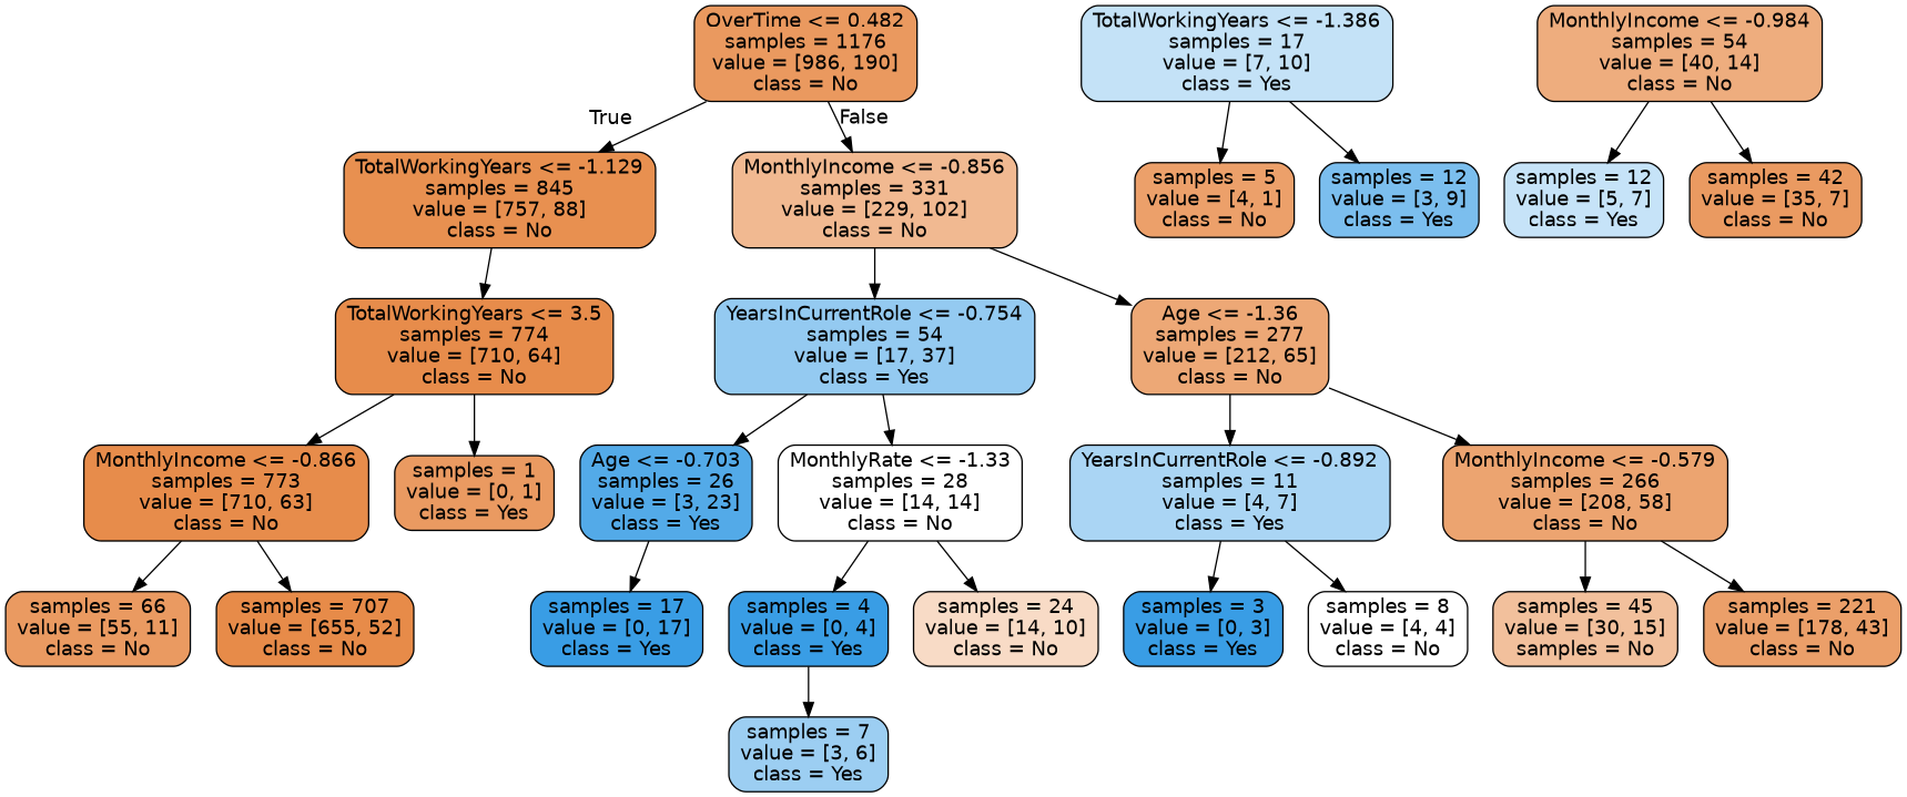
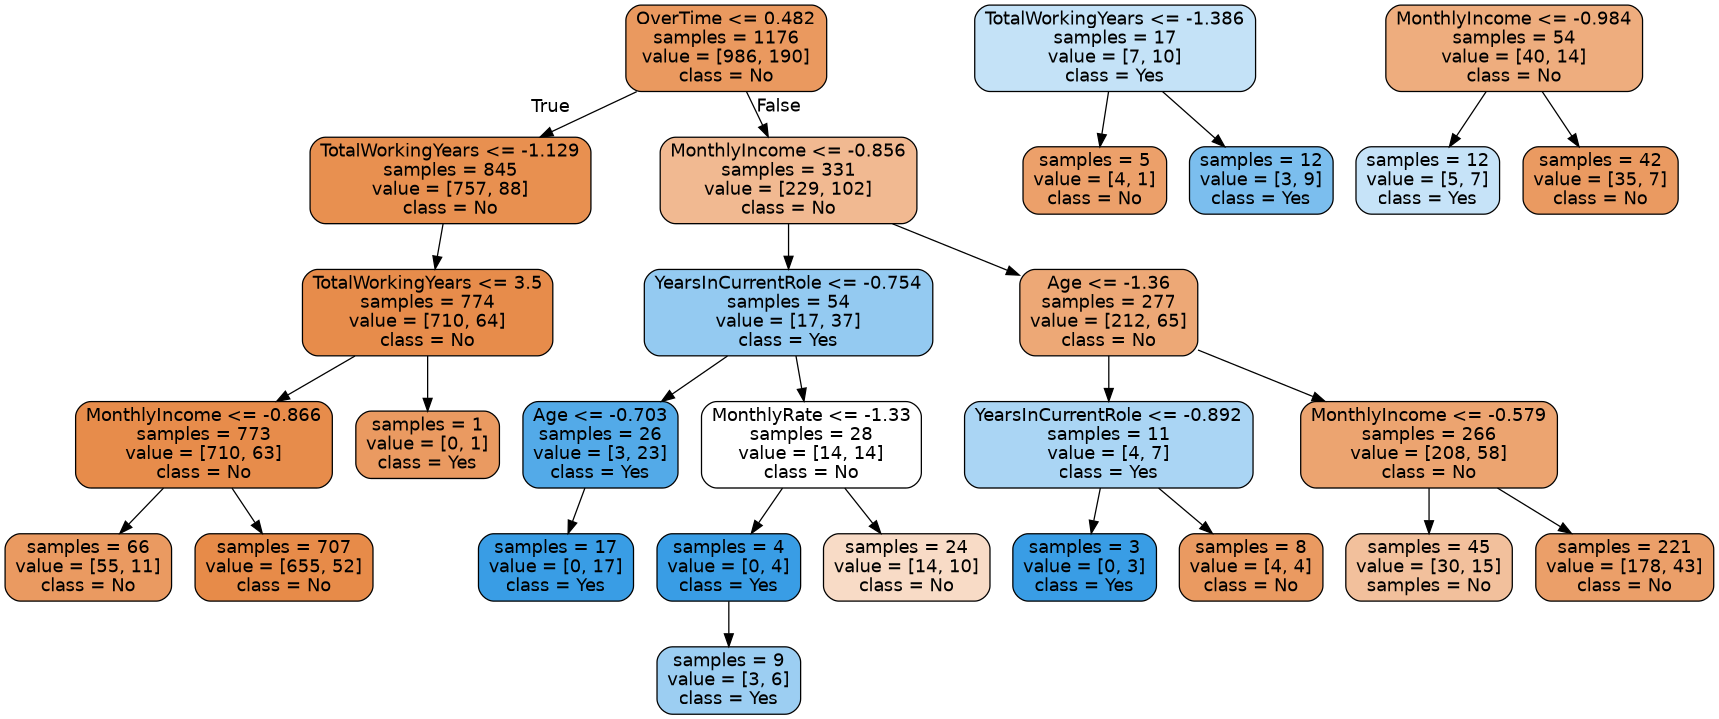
  digraph {
    node [color=black fillcolor="#ea9a61" fontname=helvetica shape=box style="filled, rounded"]
    edge [fontname=helvetica]
    n1 [fillcolor="#ea995f" label="OverTime <= 0.482\nsamples = 1176\nvalue = [986, 190]\nclass = No"]
    n2 [fillcolor="#e89050" label="TotalWorkingYears <= -1.129\nsamples = 845\nvalue = [757, 88]\nclass = No"]
    n3 [fillcolor="#f1b991" label="MonthlyIncome <= -0.856\nsamples = 331\nvalue = [229, 102]\nclass = No"]
    n4 [fillcolor="#e78c4b" label="TotalWorkingYears <= 3.5\nsamples = 774\nvalue = [710, 64]\nclass = No"]
    n5 [fillcolor="#94caf1" label="YearsInCurrentRole <= -0.754\nsamples = 54\nvalue = [17, 37]\nclass = Yes"]
    n6 [fillcolor="#eda876" label="Age <= -1.36\nsamples = 277\nvalue = [212, 65]\nclass = No"]
    n7 [fillcolor="#e78c4b" label="MonthlyIncome <= -0.866\nsamples = 773\nvalue = [710, 63]\nclass = No"]
    n8 [label="samples = 1\nvalue = [0, 1]\nclass = Yes"]
    n9 [fillcolor="#c4e2f7" label="TotalWorkingYears <= -1.386\nsamples = 17\nvalue = [7, 10]\nclass = Yes"]
    n10 [fillcolor="#eca06a" label="samples = 5\nvalue = [4, 1]\nclass = No"]
    n11 [fillcolor="#7bbeee" label="samples = 12\nvalue = [3, 9]\nclass = Yes"]
    n12 [fillcolor="#eead7e" label="MonthlyIncome <= -0.984\nsamples = 54\nvalue = [40, 14]\nclass = No"]
    n13 [fillcolor="#c6e3f8" label="samples = 12\nvalue = [5, 7]\nclass = Yes"]
    n14 [label="samples = 42\nvalue = [35, 7]\nclass = No"]
    n15 [label="samples = 66\nvalue = [55, 11]\nclass = No"]
    n16 [fillcolor="#e78b49" label="samples = 707\nvalue = [655, 52]\nclass = No"]
    n17 [fillcolor="#53aae8" label="Age <= -0.703\nsamples = 26\nvalue = [3, 23]\nclass = Yes"]
    n18 [fillcolor="#ffffff" label="MonthlyRate <= -1.33\nsamples = 28\nvalue = [14, 14]\nclass = No"]
    n19 [fillcolor="#aad5f4" label="YearsInCurrentRole <= -0.892\nsamples = 11\nvalue = [4, 7]\nclass = Yes"]
    n20 [fillcolor="#eca470" label="MonthlyIncome <= -0.579\nsamples = 266\nvalue = [208, 58]\nclass = No"]
    n21 [fillcolor="#399de5" label="samples = 17\nvalue = [0, 17]\nclass = Yes"]
    n22 [fillcolor="#399de5" label="samples = 4\nvalue = [0, 4]\nclass = Yes"]
    n23 [fillcolor="#f8dbc6" label="samples = 24\nvalue = [14, 10]\nclass = No"]
-   n24 [fillcolor="#9ccef2" label="samples = 7\nvalue = [3, 6]\nclass = Yes"]
+   n24 [fillcolor="#9ccef2" label="samples = 9\nvalue = [3, 6]\nclass = Yes"]
    n25 [fillcolor="#399de5" label="samples = 3\nvalue = [0, 3]\nclass = Yes"]
-   n26 [fillcolor="#ffffff" label="samples = 8\nvalue = [4, 4]\nclass = No"]
+   n26 [label="samples = 8\nvalue = [4, 4]\nclass = No"]
    n27 [fillcolor="#f2c09c" label="samples = 45\nvalue = [30, 15]\nsamples = No"]
    n28 [fillcolor="#eb9f69" label="samples = 221\nvalue = [178, 43]\nclass = No"]
    n1 -> n2 [headlabel=True labelangle=45 labeldistance=2.5]
    n1 -> n3 [headlabel=False labelangle=-45 labeldistance=2.5]
    n2 -> n4
    n3 -> n5
    n3 -> n6
    n4 -> n7
    n4 -> n8
    n5 -> n17
    n5 -> n18
    n6 -> n19
    n6 -> n20
    n7 -> n15
    n7 -> n16
    n9 -> n10
    n9 -> n11
    n12 -> n13
    n12 -> n14
    n17 -> n21
    n18 -> n22
    n18 -> n23
    n19 -> n25
    n19 -> n26
    n20 -> n27
    n20 -> n28
    n22 -> n24
  }
